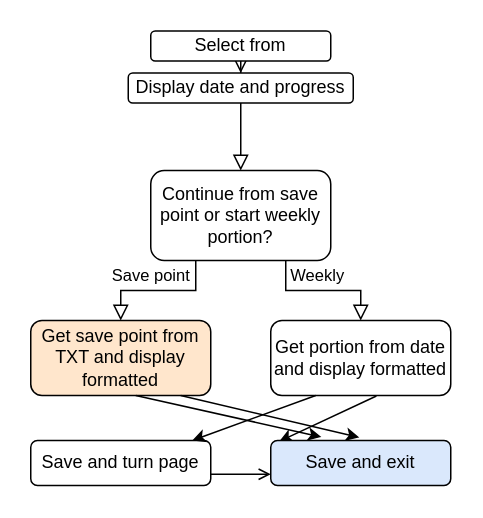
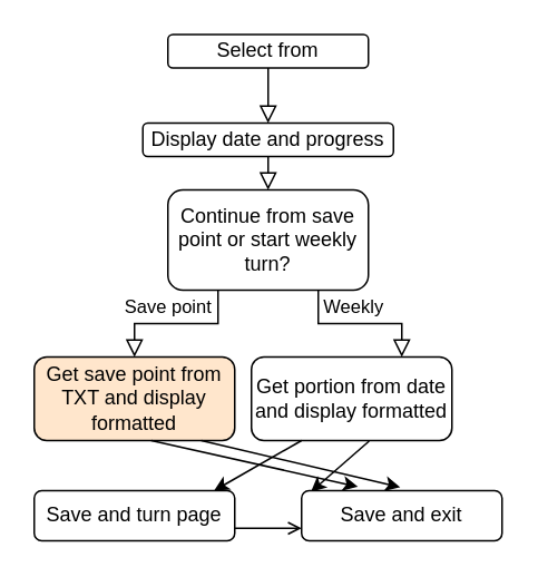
  <mxCell id="0" />
  <mxCell id="1" parent="0" />
  <mxCell id="2" value="" style="rounded=0;html=1;jettySize=auto;orthogonalLoop=1;fontSize=11;endArrow=block;endFill=0;endSize=8;strokeWidth=1;shadow=0;labelBackgroundColor=none;edgeStyle=orthogonalEdgeStyle;entryX=0.5;entryY=0;entryDx=0;entryDy=0;" parent="1" source="3" target="5" edge="1"><mxGeometry relative="1" as="geometry"><mxPoint x="160" y="90" as="targetPoint" /><Array as="points" /></mxGeometry></mxCell>
  <mxCell id="3" value="Select from" style="rounded=1;whiteSpace=wrap;html=1;fontSize=12;glass=0;strokeWidth=1;shadow=0;" parent="1" vertex="1"><mxGeometry x="100" y="20" width="120" height="20" as="geometry" /></mxCell>
  <mxCell id="4" value="&lt;div&gt;Save point&lt;/div&gt;" style="rounded=0;html=1;jettySize=auto;orthogonalLoop=1;fontSize=11;endArrow=block;endFill=0;endSize=8;strokeWidth=1;shadow=0;labelBackgroundColor=none;edgeStyle=orthogonalEdgeStyle;exitX=0.25;exitY=1;exitDx=0;exitDy=0;" parent="1" source="7" edge="1"><mxGeometry x="0.111" y="-10" relative="1" as="geometry"><mxPoint as="offset" /><mxPoint x="10" y="243" as="sourcePoint" /><mxPoint x="80" y="213" as="targetPoint" /><Array as="points"><mxPoint x="130" y="193" /><mxPoint x="80" y="193" /></Array></mxGeometry></mxCell>
- <mxCell id="5" value="&lt;div&gt;Display date and progress&lt;/div&gt;" style="rounded=1;whiteSpace=wrap;html=1;fontSize=12;glass=0;strokeWidth=1;shadow=0;" parent="1" vertex="1"><mxGeometry x="85" y="48" width="150" height="20" as="geometry" /></mxCell>
+ <mxCell id="5" value="&lt;div&gt;Display date and progress&lt;/div&gt;" style="rounded=1;whiteSpace=wrap;html=1;fontSize=12;glass=0;strokeWidth=1;shadow=0;" parent="1" vertex="1"><mxGeometry x="85" y="73" width="150" height="20" as="geometry" /></mxCell>
  <mxCell id="6" value="Get save point from TXT and display formatted" style="rounded=1;whiteSpace=wrap;html=1;fontSize=12;glass=0;strokeWidth=1;shadow=0;fillColor=#ffe6cc;" parent="1" vertex="1"><mxGeometry x="20" y="213" width="120" height="50" as="geometry" /></mxCell>
- <mxCell id="7" value="Continue from save point or start weekly portion?" style="rounded=1;whiteSpace=wrap;html=1;fontSize=12;glass=0;strokeWidth=1;shadow=0;" parent="1" vertex="1"><mxGeometry x="100" y="113" width="120" height="60" as="geometry" /></mxCell>
+ <mxCell id="7" value="Continue from save point or start weekly turn?" style="rounded=1;whiteSpace=wrap;html=1;fontSize=12;glass=0;strokeWidth=1;shadow=0;" parent="1" vertex="1"><mxGeometry x="100" y="113" width="120" height="60" as="geometry" /></mxCell>
  <mxCell id="8" value="" style="rounded=0;html=1;jettySize=auto;orthogonalLoop=1;fontSize=11;endArrow=block;endFill=0;endSize=8;strokeWidth=1;shadow=0;labelBackgroundColor=none;edgeStyle=orthogonalEdgeStyle;entryX=0.5;entryY=0;entryDx=0;entryDy=0;exitX=0.5;exitY=1;exitDx=0;exitDy=0;" edge="1" parent="1" source="5" target="7"><mxGeometry relative="1" as="geometry"><mxPoint x="170" y="75" as="sourcePoint" /><mxPoint x="170" y="108" as="targetPoint" /><Array as="points"><mxPoint x="160" y="103" /><mxPoint x="160" y="103" /></Array></mxGeometry></mxCell>
  <mxCell id="9" value="&lt;div&gt;Weekly&lt;/div&gt;" style="rounded=0;html=1;jettySize=auto;orthogonalLoop=1;fontSize=11;endArrow=block;endFill=0;endSize=8;strokeWidth=1;shadow=0;labelBackgroundColor=none;edgeStyle=orthogonalEdgeStyle;exitX=0.75;exitY=1;exitDx=0;exitDy=0;" edge="1" parent="1" source="7" target="12"><mxGeometry x="-0.091" y="10" relative="1" as="geometry"><mxPoint as="offset" /><mxPoint x="385" y="203" as="sourcePoint" /><mxPoint x="240" y="233" as="targetPoint" /><Array as="points"><mxPoint x="190" y="193" /><mxPoint x="240" y="193" /></Array></mxGeometry></mxCell>
  <mxCell id="10" value="" style="endArrow=classic;html=1;exitX=0.587;exitY=1.006;exitDx=0;exitDy=0;exitPerimeter=0;entryX=0.047;entryY=0.022;entryDx=0;entryDy=0;entryPerimeter=0;" edge="1" parent="1" source="12" target="11"><mxGeometry width="50" height="50" relative="1" as="geometry"><mxPoint x="210" y="293" as="sourcePoint" /><mxPoint x="110" y="303" as="targetPoint" /></mxGeometry></mxCell>
- <mxCell id="11" value="Save and exit" style="rounded=1;whiteSpace=wrap;html=1;fillColor=#dae8fc;" vertex="1" parent="1"><mxGeometry x="180" y="293" width="120" height="30" as="geometry" /></mxCell>
- <mxCell id="12" value="Get portion from date and display formatted" style="rounded=1;whiteSpace=wrap;html=1;fontSize=12;glass=0;strokeWidth=1;shadow=0;" vertex="1" parent="1"><mxGeometry x="180" y="213" width="120" height="50" as="geometry" /></mxCell>
+ <mxCell id="11" value="Save and exit" style="rounded=1;whiteSpace=wrap;html=1;" vertex="1" parent="1"><mxGeometry x="180" y="293" width="120" height="30" as="geometry" /></mxCell>
+ <mxCell id="12" value="Get portion from date and display formatted" style="rounded=1;whiteSpace=wrap;html=1;fontSize=12;glass=0;strokeWidth=1;shadow=0;" vertex="1" parent="1"><mxGeometry x="150" y="213" width="120" height="50" as="geometry" /></mxCell>
  <mxCell id="13" value="Save and turn page" style="rounded=1;whiteSpace=wrap;html=1;" vertex="1" parent="1"><mxGeometry x="20" y="293" width="120" height="30" as="geometry" /></mxCell>
  <mxCell id="14" value="" style="endArrow=classic;html=1;exitX=0.25;exitY=1;exitDx=0;exitDy=0;" edge="1" parent="1" source="12"><mxGeometry width="50" height="50" relative="1" as="geometry"><mxPoint x="192.38" y="214" as="sourcePoint" /><mxPoint x="127.62" y="293" as="targetPoint" /></mxGeometry></mxCell>
  <mxCell id="15" value="" style="endArrow=classic;html=1;exitX=0.833;exitY=1;exitDx=0;exitDy=0;exitPerimeter=0;entryX=0.492;entryY=-0.067;entryDx=0;entryDy=0;entryPerimeter=0;" edge="1" parent="1" source="6" target="11"><mxGeometry width="50" height="50" relative="1" as="geometry"><mxPoint x="260.44" y="273.3" as="sourcePoint" /><mxPoint x="240" y="343" as="targetPoint" /></mxGeometry></mxCell>
  <mxCell id="16" value="" style="endArrow=classic;html=1;exitX=0.833;exitY=1;exitDx=0;exitDy=0;exitPerimeter=0;entryX=0.281;entryY=-0.078;entryDx=0;entryDy=0;entryPerimeter=0;" edge="1" parent="1" target="11"><mxGeometry width="50" height="50" relative="1" as="geometry"><mxPoint x="90" y="263" as="sourcePoint" /><mxPoint x="210.04" y="343" as="targetPoint" /></mxGeometry></mxCell>
  <mxCell id="17" value="" style="endArrow=open;html=1;exitX=1;exitY=0.75;exitDx=0;exitDy=0;entryX=0;entryY=0.75;entryDx=0;entryDy=0;" edge="1" parent="1" source="13" target="11"><mxGeometry width="50" height="50" relative="1" as="geometry"><mxPoint x="139.96" y="233" as="sourcePoint" /><mxPoint x="260" y="313" as="targetPoint" /></mxGeometry></mxCell>
